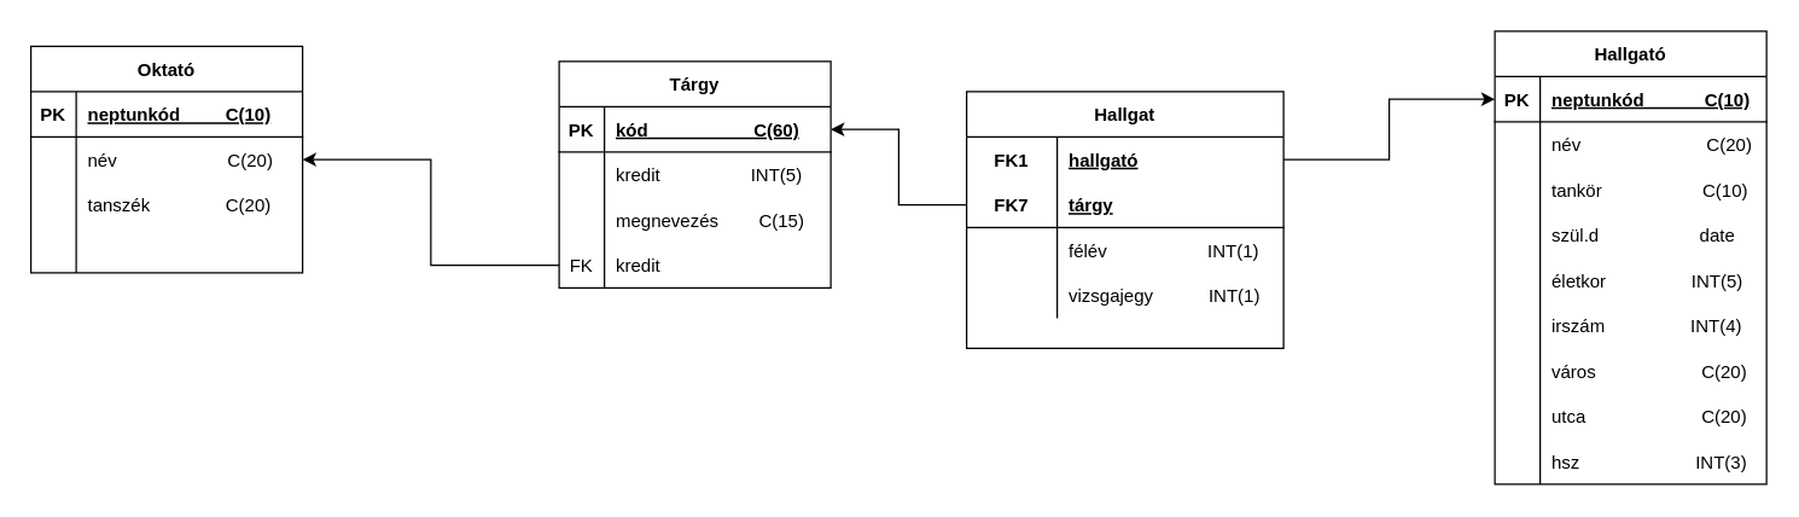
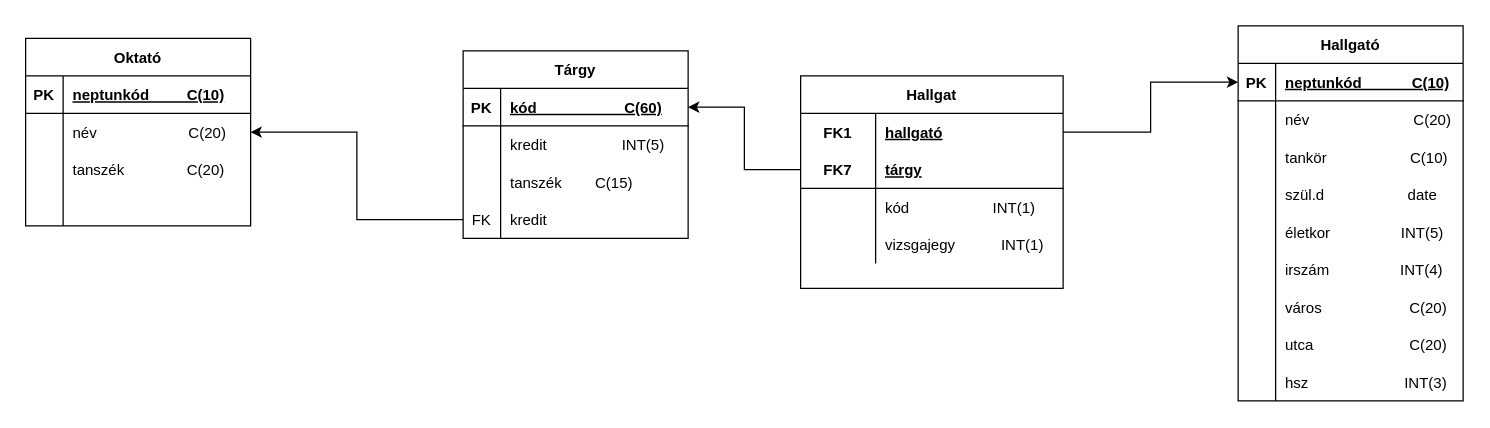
  <mxCell id="0" />
  <mxCell id="1" parent="0" />
  <mxCell id="2" value="Oktató" style="shape=table;startSize=30;container=1;collapsible=1;childLayout=tableLayout;fixedRows=1;rowLines=0;fontStyle=1;align=center;resizeLast=1;" vertex="1" parent="1"><mxGeometry x="20" y="30" width="180" height="150" as="geometry" /></mxCell>
  <mxCell id="3" value="" style="shape=tableRow;horizontal=0;startSize=0;swimlaneHead=0;swimlaneBody=0;fillColor=none;collapsible=0;dropTarget=0;points=[[0,0.5],[1,0.5]];portConstraint=eastwest;top=0;left=0;right=0;bottom=1;" vertex="1" parent="2"><mxGeometry y="30" width="180" height="30" as="geometry" /></mxCell>
  <mxCell id="4" value="PK" style="shape=partialRectangle;connectable=0;fillColor=none;top=0;left=0;bottom=0;right=0;fontStyle=1;overflow=hidden;" vertex="1" parent="3"><mxGeometry width="30" height="30" as="geometry"><mxRectangle width="30" height="30" as="alternateBounds" /></mxGeometry></mxCell>
  <mxCell id="5" value="neptunkód         C(10)" style="shape=partialRectangle;connectable=0;fillColor=none;top=0;left=0;bottom=0;right=0;align=left;spacingLeft=6;fontStyle=5;overflow=hidden;" vertex="1" parent="3"><mxGeometry x="30" width="150" height="30" as="geometry"><mxRectangle width="150" height="30" as="alternateBounds" /></mxGeometry></mxCell>
  <mxCell id="6" value="" style="shape=tableRow;horizontal=0;startSize=0;swimlaneHead=0;swimlaneBody=0;fillColor=none;collapsible=0;dropTarget=0;points=[[0,0.5],[1,0.5]];portConstraint=eastwest;top=0;left=0;right=0;bottom=0;" vertex="1" parent="2"><mxGeometry y="60" width="180" height="30" as="geometry" /></mxCell>
  <mxCell id="7" value="" style="shape=partialRectangle;connectable=0;fillColor=none;top=0;left=0;bottom=0;right=0;editable=1;overflow=hidden;" vertex="1" parent="6"><mxGeometry width="30" height="30" as="geometry"><mxRectangle width="30" height="30" as="alternateBounds" /></mxGeometry></mxCell>
  <mxCell id="8" value="név                      C(20)" style="shape=partialRectangle;connectable=0;fillColor=none;top=0;left=0;bottom=0;right=0;align=left;spacingLeft=6;overflow=hidden;" vertex="1" parent="6"><mxGeometry x="30" width="150" height="30" as="geometry"><mxRectangle width="150" height="30" as="alternateBounds" /></mxGeometry></mxCell>
  <mxCell id="9" value="" style="shape=tableRow;horizontal=0;startSize=0;swimlaneHead=0;swimlaneBody=0;fillColor=none;collapsible=0;dropTarget=0;points=[[0,0.5],[1,0.5]];portConstraint=eastwest;top=0;left=0;right=0;bottom=0;" vertex="1" parent="2"><mxGeometry y="90" width="180" height="30" as="geometry" /></mxCell>
  <mxCell id="10" value="" style="shape=partialRectangle;connectable=0;fillColor=none;top=0;left=0;bottom=0;right=0;editable=1;overflow=hidden;" vertex="1" parent="9"><mxGeometry width="30" height="30" as="geometry"><mxRectangle width="30" height="30" as="alternateBounds" /></mxGeometry></mxCell>
  <mxCell id="11" value="tanszék               C(20)" style="shape=partialRectangle;connectable=0;fillColor=none;top=0;left=0;bottom=0;right=0;align=left;spacingLeft=6;overflow=hidden;" vertex="1" parent="9"><mxGeometry x="30" width="150" height="30" as="geometry"><mxRectangle width="150" height="30" as="alternateBounds" /></mxGeometry></mxCell>
  <mxCell id="12" value="" style="shape=tableRow;horizontal=0;startSize=0;swimlaneHead=0;swimlaneBody=0;fillColor=none;collapsible=0;dropTarget=0;points=[[0,0.5],[1,0.5]];portConstraint=eastwest;top=0;left=0;right=0;bottom=0;" vertex="1" parent="2"><mxGeometry y="120" width="180" height="30" as="geometry" /></mxCell>
  <mxCell id="13" value="" style="shape=partialRectangle;connectable=0;fillColor=none;top=0;left=0;bottom=0;right=0;editable=1;overflow=hidden;" vertex="1" parent="12"><mxGeometry width="30" height="30" as="geometry"><mxRectangle width="30" height="30" as="alternateBounds" /></mxGeometry></mxCell>
  <mxCell id="14" value="" style="shape=partialRectangle;connectable=0;fillColor=none;top=0;left=0;bottom=0;right=0;align=left;spacingLeft=6;overflow=hidden;" vertex="1" parent="12"><mxGeometry x="30" width="150" height="30" as="geometry"><mxRectangle width="150" height="30" as="alternateBounds" /></mxGeometry></mxCell>
  <mxCell id="15" value="Tárgy" style="shape=table;startSize=30;container=1;collapsible=1;childLayout=tableLayout;fixedRows=1;rowLines=0;fontStyle=1;align=center;resizeLast=1;" vertex="1" parent="1"><mxGeometry x="370" y="40" width="180" height="150" as="geometry" /></mxCell>
  <mxCell id="16" value="" style="shape=tableRow;horizontal=0;startSize=0;swimlaneHead=0;swimlaneBody=0;fillColor=none;collapsible=0;dropTarget=0;points=[[0,0.5],[1,0.5]];portConstraint=eastwest;top=0;left=0;right=0;bottom=1;" vertex="1" parent="15"><mxGeometry y="30" width="180" height="30" as="geometry" /></mxCell>
  <mxCell id="17" value="PK" style="shape=partialRectangle;connectable=0;fillColor=none;top=0;left=0;bottom=0;right=0;fontStyle=1;overflow=hidden;" vertex="1" parent="16"><mxGeometry width="30" height="30" as="geometry"><mxRectangle width="30" height="30" as="alternateBounds" /></mxGeometry></mxCell>
  <mxCell id="18" value="kód                     C(60)" style="shape=partialRectangle;connectable=0;fillColor=none;top=0;left=0;bottom=0;right=0;align=left;spacingLeft=6;fontStyle=5;overflow=hidden;" vertex="1" parent="16"><mxGeometry x="30" width="150" height="30" as="geometry"><mxRectangle width="150" height="30" as="alternateBounds" /></mxGeometry></mxCell>
  <mxCell id="19" value="" style="shape=tableRow;horizontal=0;startSize=0;swimlaneHead=0;swimlaneBody=0;fillColor=none;collapsible=0;dropTarget=0;points=[[0,0.5],[1,0.5]];portConstraint=eastwest;top=0;left=0;right=0;bottom=0;" vertex="1" parent="15"><mxGeometry y="60" width="180" height="30" as="geometry" /></mxCell>
  <mxCell id="20" value="" style="shape=partialRectangle;connectable=0;fillColor=none;top=0;left=0;bottom=0;right=0;editable=1;overflow=hidden;" vertex="1" parent="19"><mxGeometry width="30" height="30" as="geometry"><mxRectangle width="30" height="30" as="alternateBounds" /></mxGeometry></mxCell>
  <mxCell id="21" value="kredit                  INT(5)" style="shape=partialRectangle;connectable=0;fillColor=none;top=0;left=0;bottom=0;right=0;align=left;spacingLeft=6;overflow=hidden;" vertex="1" parent="19"><mxGeometry x="30" width="150" height="30" as="geometry"><mxRectangle width="150" height="30" as="alternateBounds" /></mxGeometry></mxCell>
  <mxCell id="22" value="" style="shape=tableRow;horizontal=0;startSize=0;swimlaneHead=0;swimlaneBody=0;fillColor=none;collapsible=0;dropTarget=0;points=[[0,0.5],[1,0.5]];portConstraint=eastwest;top=0;left=0;right=0;bottom=0;" vertex="1" parent="15"><mxGeometry y="90" width="180" height="30" as="geometry" /></mxCell>
  <mxCell id="23" value="" style="shape=partialRectangle;connectable=0;fillColor=none;top=0;left=0;bottom=0;right=0;editable=1;overflow=hidden;" vertex="1" parent="22"><mxGeometry width="30" height="30" as="geometry"><mxRectangle width="30" height="30" as="alternateBounds" /></mxGeometry></mxCell>
- <mxCell id="24" value="megnevezés        C(15)" style="shape=partialRectangle;connectable=0;fillColor=none;top=0;left=0;bottom=0;right=0;align=left;spacingLeft=6;overflow=hidden;" vertex="1" parent="22"><mxGeometry x="30" width="150" height="30" as="geometry"><mxRectangle width="150" height="30" as="alternateBounds" /></mxGeometry></mxCell>
+ <mxCell id="24" value="tanszék        C(15)" style="shape=partialRectangle;connectable=0;fillColor=none;top=0;left=0;bottom=0;right=0;align=left;spacingLeft=6;overflow=hidden;" vertex="1" parent="22"><mxGeometry x="30" width="150" height="30" as="geometry"><mxRectangle width="150" height="30" as="alternateBounds" /></mxGeometry></mxCell>
  <mxCell id="25" value="" style="shape=tableRow;horizontal=0;startSize=0;swimlaneHead=0;swimlaneBody=0;fillColor=none;collapsible=0;dropTarget=0;points=[[0,0.5],[1,0.5]];portConstraint=eastwest;top=0;left=0;right=0;bottom=0;" vertex="1" parent="15"><mxGeometry y="120" width="180" height="30" as="geometry" /></mxCell>
  <mxCell id="26" value="FK" style="shape=partialRectangle;connectable=0;fillColor=none;top=0;left=0;bottom=0;right=0;editable=1;overflow=hidden;" vertex="1" parent="25"><mxGeometry width="30" height="30" as="geometry"><mxRectangle width="30" height="30" as="alternateBounds" /></mxGeometry></mxCell>
  <mxCell id="27" value="kredit" style="shape=partialRectangle;connectable=0;fillColor=none;top=0;left=0;bottom=0;right=0;align=left;spacingLeft=6;overflow=hidden;" vertex="1" parent="25"><mxGeometry x="30" width="150" height="30" as="geometry"><mxRectangle width="150" height="30" as="alternateBounds" /></mxGeometry></mxCell>
  <mxCell id="28" value="Hallgató" style="shape=table;startSize=30;container=1;collapsible=1;childLayout=tableLayout;fixedRows=1;rowLines=0;fontStyle=1;align=center;resizeLast=1;" vertex="1" parent="1"><mxGeometry x="990" y="20" width="180" height="300" as="geometry" /></mxCell>
  <mxCell id="29" value="" style="shape=tableRow;horizontal=0;startSize=0;swimlaneHead=0;swimlaneBody=0;fillColor=none;collapsible=0;dropTarget=0;points=[[0,0.5],[1,0.5]];portConstraint=eastwest;top=0;left=0;right=0;bottom=1;" vertex="1" parent="28"><mxGeometry y="30" width="180" height="30" as="geometry" /></mxCell>
  <mxCell id="30" value="PK" style="shape=partialRectangle;connectable=0;fillColor=none;top=0;left=0;bottom=0;right=0;fontStyle=1;overflow=hidden;" vertex="1" parent="29"><mxGeometry width="30" height="30" as="geometry"><mxRectangle width="30" height="30" as="alternateBounds" /></mxGeometry></mxCell>
  <mxCell id="31" value="neptunkód            C(10)" style="shape=partialRectangle;connectable=0;fillColor=none;top=0;left=0;bottom=0;right=0;align=left;spacingLeft=6;fontStyle=5;overflow=hidden;" vertex="1" parent="29"><mxGeometry x="30" width="150" height="30" as="geometry"><mxRectangle width="150" height="30" as="alternateBounds" /></mxGeometry></mxCell>
  <mxCell id="32" value="" style="shape=tableRow;horizontal=0;startSize=0;swimlaneHead=0;swimlaneBody=0;fillColor=none;collapsible=0;dropTarget=0;points=[[0,0.5],[1,0.5]];portConstraint=eastwest;top=0;left=0;right=0;bottom=0;" vertex="1" parent="28"><mxGeometry y="60" width="180" height="30" as="geometry" /></mxCell>
  <mxCell id="33" value="" style="shape=partialRectangle;connectable=0;fillColor=none;top=0;left=0;bottom=0;right=0;editable=1;overflow=hidden;" vertex="1" parent="32"><mxGeometry width="30" height="30" as="geometry"><mxRectangle width="30" height="30" as="alternateBounds" /></mxGeometry></mxCell>
  <mxCell id="34" value="név                         C(20)" style="shape=partialRectangle;connectable=0;fillColor=none;top=0;left=0;bottom=0;right=0;align=left;spacingLeft=6;overflow=hidden;" vertex="1" parent="32"><mxGeometry x="30" width="150" height="30" as="geometry"><mxRectangle width="150" height="30" as="alternateBounds" /></mxGeometry></mxCell>
  <mxCell id="35" value="" style="shape=tableRow;horizontal=0;startSize=0;swimlaneHead=0;swimlaneBody=0;fillColor=none;collapsible=0;dropTarget=0;points=[[0,0.5],[1,0.5]];portConstraint=eastwest;top=0;left=0;right=0;bottom=0;" vertex="1" parent="28"><mxGeometry y="90" width="180" height="30" as="geometry" /></mxCell>
  <mxCell id="36" value="" style="shape=partialRectangle;connectable=0;fillColor=none;top=0;left=0;bottom=0;right=0;editable=1;overflow=hidden;" vertex="1" parent="35"><mxGeometry width="30" height="30" as="geometry"><mxRectangle width="30" height="30" as="alternateBounds" /></mxGeometry></mxCell>
  <mxCell id="37" value="tankör                    C(10)" style="shape=partialRectangle;connectable=0;fillColor=none;top=0;left=0;bottom=0;right=0;align=left;spacingLeft=6;overflow=hidden;" vertex="1" parent="35"><mxGeometry x="30" width="150" height="30" as="geometry"><mxRectangle width="150" height="30" as="alternateBounds" /></mxGeometry></mxCell>
  <mxCell id="38" value="" style="shape=tableRow;horizontal=0;startSize=0;swimlaneHead=0;swimlaneBody=0;fillColor=none;collapsible=0;dropTarget=0;points=[[0,0.5],[1,0.5]];portConstraint=eastwest;top=0;left=0;right=0;bottom=0;" vertex="1" parent="28"><mxGeometry y="120" width="180" height="30" as="geometry" /></mxCell>
  <mxCell id="39" value="" style="shape=partialRectangle;connectable=0;fillColor=none;top=0;left=0;bottom=0;right=0;editable=1;overflow=hidden;" vertex="1" parent="38"><mxGeometry width="30" height="30" as="geometry"><mxRectangle width="30" height="30" as="alternateBounds" /></mxGeometry></mxCell>
  <mxCell id="40" value="szül.d                    date" style="shape=partialRectangle;connectable=0;fillColor=none;top=0;left=0;bottom=0;right=0;align=left;spacingLeft=6;overflow=hidden;" vertex="1" parent="38"><mxGeometry x="30" width="150" height="30" as="geometry"><mxRectangle width="150" height="30" as="alternateBounds" /></mxGeometry></mxCell>
  <mxCell id="41" value="" style="shape=tableRow;horizontal=0;startSize=0;swimlaneHead=0;swimlaneBody=0;fillColor=none;collapsible=0;dropTarget=0;points=[[0,0.5],[1,0.5]];portConstraint=eastwest;top=0;left=0;right=0;bottom=0;" vertex="1" parent="28"><mxGeometry y="150" width="180" height="30" as="geometry" /></mxCell>
  <mxCell id="42" value="" style="shape=partialRectangle;connectable=0;fillColor=none;top=0;left=0;bottom=0;right=0;editable=1;overflow=hidden;" vertex="1" parent="41"><mxGeometry width="30" height="30" as="geometry"><mxRectangle width="30" height="30" as="alternateBounds" /></mxGeometry></mxCell>
  <mxCell id="43" value="életkor                 INT(5)" style="shape=partialRectangle;connectable=0;fillColor=none;top=0;left=0;bottom=0;right=0;align=left;spacingLeft=6;overflow=hidden;" vertex="1" parent="41"><mxGeometry x="30" width="150" height="30" as="geometry"><mxRectangle width="150" height="30" as="alternateBounds" /></mxGeometry></mxCell>
  <mxCell id="44" value="" style="shape=tableRow;horizontal=0;startSize=0;swimlaneHead=0;swimlaneBody=0;fillColor=none;collapsible=0;dropTarget=0;points=[[0,0.5],[1,0.5]];portConstraint=eastwest;top=0;left=0;right=0;bottom=0;" vertex="1" parent="28"><mxGeometry y="180" width="180" height="30" as="geometry" /></mxCell>
  <mxCell id="45" value="" style="shape=partialRectangle;connectable=0;fillColor=none;top=0;left=0;bottom=0;right=0;editable=1;overflow=hidden;" vertex="1" parent="44"><mxGeometry width="30" height="30" as="geometry"><mxRectangle width="30" height="30" as="alternateBounds" /></mxGeometry></mxCell>
  <mxCell id="46" value="irszám                  INT(4)" style="shape=partialRectangle;connectable=0;fillColor=none;top=0;left=0;bottom=0;right=0;align=left;spacingLeft=6;overflow=hidden;" vertex="1" parent="44"><mxGeometry x="30" width="150" height="30" as="geometry"><mxRectangle width="150" height="30" as="alternateBounds" /></mxGeometry></mxCell>
  <mxCell id="47" value="" style="shape=tableRow;horizontal=0;startSize=0;swimlaneHead=0;swimlaneBody=0;fillColor=none;collapsible=0;dropTarget=0;points=[[0,0.5],[1,0.5]];portConstraint=eastwest;top=0;left=0;right=0;bottom=0;" vertex="1" parent="28"><mxGeometry y="210" width="180" height="30" as="geometry" /></mxCell>
  <mxCell id="48" value="" style="shape=partialRectangle;connectable=0;fillColor=none;top=0;left=0;bottom=0;right=0;editable=1;overflow=hidden;" vertex="1" parent="47"><mxGeometry width="30" height="30" as="geometry"><mxRectangle width="30" height="30" as="alternateBounds" /></mxGeometry></mxCell>
  <mxCell id="49" value="város                     C(20)" style="shape=partialRectangle;connectable=0;fillColor=none;top=0;left=0;bottom=0;right=0;align=left;spacingLeft=6;overflow=hidden;" vertex="1" parent="47"><mxGeometry x="30" width="150" height="30" as="geometry"><mxRectangle width="150" height="30" as="alternateBounds" /></mxGeometry></mxCell>
  <mxCell id="50" value="" style="shape=tableRow;horizontal=0;startSize=0;swimlaneHead=0;swimlaneBody=0;fillColor=none;collapsible=0;dropTarget=0;points=[[0,0.5],[1,0.5]];portConstraint=eastwest;top=0;left=0;right=0;bottom=0;" vertex="1" parent="28"><mxGeometry y="240" width="180" height="30" as="geometry" /></mxCell>
  <mxCell id="51" value="" style="shape=partialRectangle;connectable=0;fillColor=none;top=0;left=0;bottom=0;right=0;editable=1;overflow=hidden;" vertex="1" parent="50"><mxGeometry width="30" height="30" as="geometry"><mxRectangle width="30" height="30" as="alternateBounds" /></mxGeometry></mxCell>
  <mxCell id="52" value="utca                       C(20)" style="shape=partialRectangle;connectable=0;fillColor=none;top=0;left=0;bottom=0;right=0;align=left;spacingLeft=6;overflow=hidden;" vertex="1" parent="50"><mxGeometry x="30" width="150" height="30" as="geometry"><mxRectangle width="150" height="30" as="alternateBounds" /></mxGeometry></mxCell>
  <mxCell id="53" value="" style="shape=tableRow;horizontal=0;startSize=0;swimlaneHead=0;swimlaneBody=0;fillColor=none;collapsible=0;dropTarget=0;points=[[0,0.5],[1,0.5]];portConstraint=eastwest;top=0;left=0;right=0;bottom=0;" vertex="1" parent="28"><mxGeometry y="270" width="180" height="30" as="geometry" /></mxCell>
  <mxCell id="54" value="" style="shape=partialRectangle;connectable=0;fillColor=none;top=0;left=0;bottom=0;right=0;editable=1;overflow=hidden;" vertex="1" parent="53"><mxGeometry width="30" height="30" as="geometry"><mxRectangle width="30" height="30" as="alternateBounds" /></mxGeometry></mxCell>
  <mxCell id="55" value="hsz                       INT(3)" style="shape=partialRectangle;connectable=0;fillColor=none;top=0;left=0;bottom=0;right=0;align=left;spacingLeft=6;overflow=hidden;" vertex="1" parent="53"><mxGeometry x="30" width="150" height="30" as="geometry"><mxRectangle width="150" height="30" as="alternateBounds" /></mxGeometry></mxCell>
  <mxCell id="56" style="edgeStyle=orthogonalEdgeStyle;rounded=0;orthogonalLoop=1;jettySize=auto;html=1;exitX=0;exitY=0.5;exitDx=0;exitDy=0;entryX=1;entryY=0.5;entryDx=0;entryDy=0;" edge="1" parent="1" source="25" target="6"><mxGeometry relative="1" as="geometry" /></mxCell>
  <mxCell id="57" value="Hallgat" style="shape=table;startSize=30;container=1;collapsible=1;childLayout=tableLayout;fixedRows=1;rowLines=0;fontStyle=1;align=center;resizeLast=1;" vertex="1" parent="1"><mxGeometry x="640" y="60" width="210" height="170" as="geometry" /></mxCell>
  <mxCell id="58" value="" style="shape=tableRow;horizontal=0;startSize=0;swimlaneHead=0;swimlaneBody=0;fillColor=none;collapsible=0;dropTarget=0;points=[[0,0.5],[1,0.5]];portConstraint=eastwest;top=0;left=0;right=0;bottom=0;" vertex="1" parent="57"><mxGeometry y="30" width="210" height="30" as="geometry" /></mxCell>
  <mxCell id="59" value="FK1" style="shape=partialRectangle;connectable=0;fillColor=none;top=0;left=0;bottom=0;right=0;fontStyle=1;overflow=hidden;" vertex="1" parent="58"><mxGeometry width="60" height="30" as="geometry"><mxRectangle width="60" height="30" as="alternateBounds" /></mxGeometry></mxCell>
  <mxCell id="60" value="hallgató" style="shape=partialRectangle;connectable=0;fillColor=none;top=0;left=0;bottom=0;right=0;align=left;spacingLeft=6;fontStyle=5;overflow=hidden;" vertex="1" parent="58"><mxGeometry x="60" width="150" height="30" as="geometry"><mxRectangle width="150" height="30" as="alternateBounds" /></mxGeometry></mxCell>
  <mxCell id="61" value="" style="shape=tableRow;horizontal=0;startSize=0;swimlaneHead=0;swimlaneBody=0;fillColor=none;collapsible=0;dropTarget=0;points=[[0,0.5],[1,0.5]];portConstraint=eastwest;top=0;left=0;right=0;bottom=1;" vertex="1" parent="57"><mxGeometry y="60" width="210" height="30" as="geometry" /></mxCell>
  <mxCell id="62" value="FK7" style="shape=partialRectangle;connectable=0;fillColor=none;top=0;left=0;bottom=0;right=0;fontStyle=1;overflow=hidden;" vertex="1" parent="61"><mxGeometry width="60" height="30" as="geometry"><mxRectangle width="60" height="30" as="alternateBounds" /></mxGeometry></mxCell>
  <mxCell id="63" value="tárgy" style="shape=partialRectangle;connectable=0;fillColor=none;top=0;left=0;bottom=0;right=0;align=left;spacingLeft=6;fontStyle=5;overflow=hidden;" vertex="1" parent="61"><mxGeometry x="60" width="150" height="30" as="geometry"><mxRectangle width="150" height="30" as="alternateBounds" /></mxGeometry></mxCell>
  <mxCell id="64" value="" style="shape=tableRow;horizontal=0;startSize=0;swimlaneHead=0;swimlaneBody=0;fillColor=none;collapsible=0;dropTarget=0;points=[[0,0.5],[1,0.5]];portConstraint=eastwest;top=0;left=0;right=0;bottom=0;" vertex="1" parent="57"><mxGeometry y="90" width="210" height="30" as="geometry" /></mxCell>
  <mxCell id="65" value="" style="shape=partialRectangle;connectable=0;fillColor=none;top=0;left=0;bottom=0;right=0;editable=1;overflow=hidden;" vertex="1" parent="64"><mxGeometry width="60" height="30" as="geometry"><mxRectangle width="60" height="30" as="alternateBounds" /></mxGeometry></mxCell>
- <mxCell id="66" value="félév                    INT(1)" style="shape=partialRectangle;connectable=0;fillColor=none;top=0;left=0;bottom=0;right=0;align=left;spacingLeft=6;overflow=hidden;" vertex="1" parent="64"><mxGeometry x="60" width="150" height="30" as="geometry"><mxRectangle width="150" height="30" as="alternateBounds" /></mxGeometry></mxCell>
+ <mxCell id="66" value="kód                    INT(1)" style="shape=partialRectangle;connectable=0;fillColor=none;top=0;left=0;bottom=0;right=0;align=left;spacingLeft=6;overflow=hidden;" vertex="1" parent="64"><mxGeometry x="60" width="150" height="30" as="geometry"><mxRectangle width="150" height="30" as="alternateBounds" /></mxGeometry></mxCell>
  <mxCell id="67" value="" style="shape=tableRow;horizontal=0;startSize=0;swimlaneHead=0;swimlaneBody=0;fillColor=none;collapsible=0;dropTarget=0;points=[[0,0.5],[1,0.5]];portConstraint=eastwest;top=0;left=0;right=0;bottom=0;" vertex="1" parent="57"><mxGeometry y="120" width="210" height="30" as="geometry" /></mxCell>
  <mxCell id="68" value="" style="shape=partialRectangle;connectable=0;fillColor=none;top=0;left=0;bottom=0;right=0;editable=1;overflow=hidden;" vertex="1" parent="67"><mxGeometry width="60" height="30" as="geometry"><mxRectangle width="60" height="30" as="alternateBounds" /></mxGeometry></mxCell>
  <mxCell id="69" value="vizsgajegy           INT(1)" style="shape=partialRectangle;connectable=0;fillColor=none;top=0;left=0;bottom=0;right=0;align=left;spacingLeft=6;overflow=hidden;" vertex="1" parent="67"><mxGeometry x="60" width="150" height="30" as="geometry"><mxRectangle width="150" height="30" as="alternateBounds" /></mxGeometry></mxCell>
  <mxCell id="70" style="edgeStyle=orthogonalEdgeStyle;rounded=0;orthogonalLoop=1;jettySize=auto;html=1;exitX=1;exitY=0.5;exitDx=0;exitDy=0;entryX=0;entryY=0.5;entryDx=0;entryDy=0;" edge="1" parent="1" source="58" target="29"><mxGeometry relative="1" as="geometry" /></mxCell>
  <mxCell id="71" style="edgeStyle=orthogonalEdgeStyle;rounded=0;orthogonalLoop=1;jettySize=auto;html=1;exitX=0;exitY=0.5;exitDx=0;exitDy=0;entryX=1;entryY=0.5;entryDx=0;entryDy=0;" edge="1" parent="1" source="61" target="16"><mxGeometry relative="1" as="geometry" /></mxCell>
